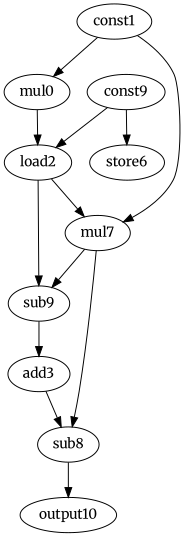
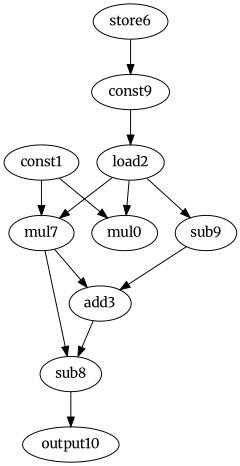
  digraph {
    fontname=Merriweather
    node [fontname=Merriweather opcode=const]
    edge [fontname=Merriweather operand=0]
    n1 [label=const9]
    load2 [opcode=load]
    store6 [opcode=store]
    n4 [label=mul0 opcode=mul]
    mul7 [opcode=mul]
    sub9 [opcode=sub]
    const1
    add3 [opcode=add]
    sub8 [opcode=sub]
    output10 [opcode=output]
    n1 -> load2
-   n1 -> store6
-   n4 -> load2 [operand=1]
+   store6 -> n1
+   load2 -> n4 [operand=1]
    load2 -> mul7 [operand=1]
    load2 -> sub9
-   mul7 -> sub9 [operand=1]
+   mul7 -> add3 [operand=1]
    mul7 -> sub8 [operand=1]
    sub9 -> add3 [operand=1]
    const1 -> n4
    const1 -> mul7
    add3 -> sub8
    sub8 -> output10
  }
